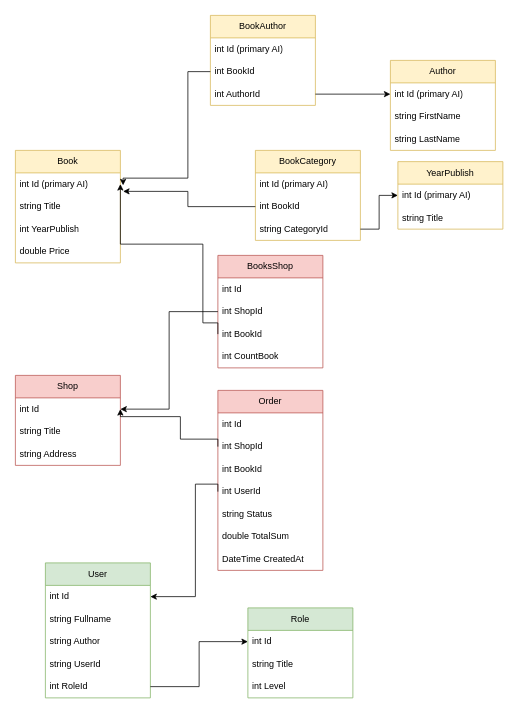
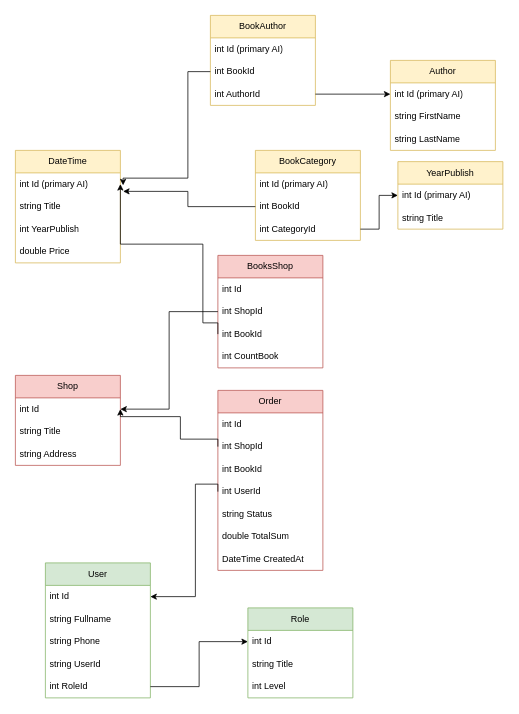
  <mxCell id="0" />
  <mxCell id="1" parent="0" />
- <mxCell id="2" value="Book" style="swimlane;fontStyle=0;childLayout=stackLayout;horizontal=1;startSize=30;horizontalStack=0;resizeParent=1;resizeParentMax=0;resizeLast=0;collapsible=1;marginBottom=0;whiteSpace=wrap;html=1;fillColor=#fff2cc;strokeColor=#d6b656;" parent="1" vertex="1"><mxGeometry x="20" y="200" width="140" height="150" as="geometry" /></mxCell>
+ <mxCell id="2" value="DateTime" style="swimlane;fontStyle=0;childLayout=stackLayout;horizontal=1;startSize=30;horizontalStack=0;resizeParent=1;resizeParentMax=0;resizeLast=0;collapsible=1;marginBottom=0;whiteSpace=wrap;html=1;fillColor=#fff2cc;strokeColor=#d6b656;" parent="1" vertex="1"><mxGeometry x="20" y="200" width="140" height="150" as="geometry" /></mxCell>
  <mxCell id="3" value="int Id (primary AI)" style="text;strokeColor=none;fillColor=none;align=left;verticalAlign=middle;spacingLeft=4;spacingRight=4;overflow=hidden;points=[[0,0.5],[1,0.5]];portConstraint=eastwest;rotatable=0;whiteSpace=wrap;html=1;" parent="2" vertex="1"><mxGeometry y="30" width="140" height="30" as="geometry" /></mxCell>
  <mxCell id="4" value="string Title" style="text;strokeColor=none;fillColor=none;align=left;verticalAlign=middle;spacingLeft=4;spacingRight=4;overflow=hidden;points=[[0,0.5],[1,0.5]];portConstraint=eastwest;rotatable=0;whiteSpace=wrap;html=1;" parent="2" vertex="1"><mxGeometry y="60" width="140" height="30" as="geometry" /></mxCell>
  <mxCell id="5" value="int YearPublish" style="text;strokeColor=none;fillColor=none;align=left;verticalAlign=middle;spacingLeft=4;spacingRight=4;overflow=hidden;points=[[0,0.5],[1,0.5]];portConstraint=eastwest;rotatable=0;whiteSpace=wrap;html=1;" parent="2" vertex="1"><mxGeometry y="90" width="140" height="30" as="geometry" /></mxCell>
  <mxCell id="6" value="double Price" style="text;strokeColor=none;fillColor=none;align=left;verticalAlign=middle;spacingLeft=4;spacingRight=4;overflow=hidden;points=[[0,0.5],[1,0.5]];portConstraint=eastwest;rotatable=0;whiteSpace=wrap;html=1;" vertex="1" parent="2"><mxGeometry y="120" width="140" height="30" as="geometry" /></mxCell>
  <mxCell id="7" value="Author" style="swimlane;fontStyle=0;childLayout=stackLayout;horizontal=1;startSize=30;horizontalStack=0;resizeParent=1;resizeParentMax=0;resizeLast=0;collapsible=1;marginBottom=0;whiteSpace=wrap;html=1;fillColor=#fff2cc;strokeColor=#d6b656;" parent="1" vertex="1"><mxGeometry x="520" y="80" width="140" height="120" as="geometry" /></mxCell>
  <mxCell id="8" value="int Id (primary AI)" style="text;strokeColor=none;fillColor=none;align=left;verticalAlign=middle;spacingLeft=4;spacingRight=4;overflow=hidden;points=[[0,0.5],[1,0.5]];portConstraint=eastwest;rotatable=0;whiteSpace=wrap;html=1;" parent="7" vertex="1"><mxGeometry y="30" width="140" height="30" as="geometry" /></mxCell>
  <mxCell id="9" value="string FirstName" style="text;strokeColor=none;fillColor=none;align=left;verticalAlign=middle;spacingLeft=4;spacingRight=4;overflow=hidden;points=[[0,0.5],[1,0.5]];portConstraint=eastwest;rotatable=0;whiteSpace=wrap;html=1;" parent="7" vertex="1"><mxGeometry y="60" width="140" height="30" as="geometry" /></mxCell>
  <mxCell id="10" value="string LastName" style="text;strokeColor=none;fillColor=none;align=left;verticalAlign=middle;spacingLeft=4;spacingRight=4;overflow=hidden;points=[[0,0.5],[1,0.5]];portConstraint=eastwest;rotatable=0;whiteSpace=wrap;html=1;" parent="7" vertex="1"><mxGeometry y="90" width="140" height="30" as="geometry" /></mxCell>
  <mxCell id="11" value="BookAuthor" style="swimlane;fontStyle=0;childLayout=stackLayout;horizontal=1;startSize=30;horizontalStack=0;resizeParent=1;resizeParentMax=0;resizeLast=0;collapsible=1;marginBottom=0;whiteSpace=wrap;html=1;fillColor=#fff2cc;strokeColor=#d6b656;" parent="1" vertex="1"><mxGeometry x="280" y="20" width="140" height="120" as="geometry" /></mxCell>
  <mxCell id="12" value="int Id (primary AI)" style="text;strokeColor=none;fillColor=none;align=left;verticalAlign=middle;spacingLeft=4;spacingRight=4;overflow=hidden;points=[[0,0.5],[1,0.5]];portConstraint=eastwest;rotatable=0;whiteSpace=wrap;html=1;" parent="11" vertex="1"><mxGeometry y="30" width="140" height="30" as="geometry" /></mxCell>
  <mxCell id="13" value="int BookId" style="text;strokeColor=none;fillColor=none;align=left;verticalAlign=middle;spacingLeft=4;spacingRight=4;overflow=hidden;points=[[0,0.5],[1,0.5]];portConstraint=eastwest;rotatable=0;whiteSpace=wrap;html=1;" parent="11" vertex="1"><mxGeometry y="60" width="140" height="30" as="geometry" /></mxCell>
  <mxCell id="14" value="int AuthorId" style="text;strokeColor=none;fillColor=none;align=left;verticalAlign=middle;spacingLeft=4;spacingRight=4;overflow=hidden;points=[[0,0.5],[1,0.5]];portConstraint=eastwest;rotatable=0;whiteSpace=wrap;html=1;" parent="11" vertex="1"><mxGeometry y="90" width="140" height="30" as="geometry" /></mxCell>
  <mxCell id="15" style="edgeStyle=orthogonalEdgeStyle;rounded=0;orthogonalLoop=1;jettySize=auto;html=1;exitX=0;exitY=0.5;exitDx=0;exitDy=0;entryX=1.026;entryY=0.552;entryDx=0;entryDy=0;entryPerimeter=0;" parent="1" source="13" target="3" edge="1"><mxGeometry relative="1" as="geometry"><Array as="points"><mxPoint x="250" y="95" /><mxPoint x="250" y="237" /><mxPoint x="164" y="237" /></Array></mxGeometry></mxCell>
  <mxCell id="16" style="edgeStyle=orthogonalEdgeStyle;rounded=0;orthogonalLoop=1;jettySize=auto;html=1;exitX=1;exitY=0.5;exitDx=0;exitDy=0;entryX=0;entryY=0.5;entryDx=0;entryDy=0;" parent="1" source="14" target="8" edge="1"><mxGeometry relative="1" as="geometry" /></mxCell>
  <mxCell id="17" value="YearPublish" style="swimlane;fontStyle=0;childLayout=stackLayout;horizontal=1;startSize=30;horizontalStack=0;resizeParent=1;resizeParentMax=0;resizeLast=0;collapsible=1;marginBottom=0;whiteSpace=wrap;html=1;fillColor=#fff2cc;strokeColor=#d6b656;" parent="1" vertex="1"><mxGeometry x="530" y="215" width="140" height="90" as="geometry" /></mxCell>
  <mxCell id="18" value="int Id (primary AI)" style="text;strokeColor=none;fillColor=none;align=left;verticalAlign=middle;spacingLeft=4;spacingRight=4;overflow=hidden;points=[[0,0.5],[1,0.5]];portConstraint=eastwest;rotatable=0;whiteSpace=wrap;html=1;" parent="17" vertex="1"><mxGeometry y="30" width="140" height="30" as="geometry" /></mxCell>
  <mxCell id="19" value="string Title" style="text;strokeColor=none;fillColor=none;align=left;verticalAlign=middle;spacingLeft=4;spacingRight=4;overflow=hidden;points=[[0,0.5],[1,0.5]];portConstraint=eastwest;rotatable=0;whiteSpace=wrap;html=1;" parent="17" vertex="1"><mxGeometry y="60" width="140" height="30" as="geometry" /></mxCell>
  <mxCell id="20" value="BookCategory" style="swimlane;fontStyle=0;childLayout=stackLayout;horizontal=1;startSize=30;horizontalStack=0;resizeParent=1;resizeParentMax=0;resizeLast=0;collapsible=1;marginBottom=0;whiteSpace=wrap;html=1;fillColor=#fff2cc;strokeColor=#d6b656;" parent="1" vertex="1"><mxGeometry x="340" y="200" width="140" height="120" as="geometry" /></mxCell>
  <mxCell id="21" value="int Id (primary AI)" style="text;strokeColor=none;fillColor=none;align=left;verticalAlign=middle;spacingLeft=4;spacingRight=4;overflow=hidden;points=[[0,0.5],[1,0.5]];portConstraint=eastwest;rotatable=0;whiteSpace=wrap;html=1;" parent="20" vertex="1"><mxGeometry y="30" width="140" height="30" as="geometry" /></mxCell>
  <mxCell id="22" value="int BookId" style="text;strokeColor=none;fillColor=none;align=left;verticalAlign=middle;spacingLeft=4;spacingRight=4;overflow=hidden;points=[[0,0.5],[1,0.5]];portConstraint=eastwest;rotatable=0;whiteSpace=wrap;html=1;" parent="20" vertex="1"><mxGeometry y="60" width="140" height="30" as="geometry" /></mxCell>
- <mxCell id="23" value="string CategoryId" style="text;strokeColor=none;fillColor=none;align=left;verticalAlign=middle;spacingLeft=4;spacingRight=4;overflow=hidden;points=[[0,0.5],[1,0.5]];portConstraint=eastwest;rotatable=0;whiteSpace=wrap;html=1;" parent="20" vertex="1"><mxGeometry y="90" width="140" height="30" as="geometry" /></mxCell>
+ <mxCell id="23" value="int CategoryId" style="text;strokeColor=none;fillColor=none;align=left;verticalAlign=middle;spacingLeft=4;spacingRight=4;overflow=hidden;points=[[0,0.5],[1,0.5]];portConstraint=eastwest;rotatable=0;whiteSpace=wrap;html=1;" parent="20" vertex="1"><mxGeometry y="90" width="140" height="30" as="geometry" /></mxCell>
  <mxCell id="24" style="edgeStyle=orthogonalEdgeStyle;rounded=0;orthogonalLoop=1;jettySize=auto;html=1;exitX=0;exitY=0.5;exitDx=0;exitDy=0;entryX=1.026;entryY=0.822;entryDx=0;entryDy=0;entryPerimeter=0;" parent="1" source="22" target="3" edge="1"><mxGeometry relative="1" as="geometry" /></mxCell>
  <mxCell id="25" style="edgeStyle=orthogonalEdgeStyle;rounded=0;orthogonalLoop=1;jettySize=auto;html=1;exitX=1;exitY=0.5;exitDx=0;exitDy=0;entryX=0;entryY=0.5;entryDx=0;entryDy=0;" parent="1" source="23" target="18" edge="1"><mxGeometry relative="1" as="geometry" /></mxCell>
  <mxCell id="26" value="Shop" style="swimlane;fontStyle=0;childLayout=stackLayout;horizontal=1;startSize=30;horizontalStack=0;resizeParent=1;resizeParentMax=0;resizeLast=0;collapsible=1;marginBottom=0;whiteSpace=wrap;html=1;fillColor=#f8cecc;strokeColor=#b85450;" parent="1" vertex="1"><mxGeometry x="20" y="500" width="140" height="120" as="geometry" /></mxCell>
  <mxCell id="27" value="int Id" style="text;strokeColor=none;fillColor=none;align=left;verticalAlign=middle;spacingLeft=4;spacingRight=4;overflow=hidden;points=[[0,0.5],[1,0.5]];portConstraint=eastwest;rotatable=0;whiteSpace=wrap;html=1;" parent="26" vertex="1"><mxGeometry y="30" width="140" height="30" as="geometry" /></mxCell>
  <mxCell id="28" value="string Title" style="text;strokeColor=none;fillColor=none;align=left;verticalAlign=middle;spacingLeft=4;spacingRight=4;overflow=hidden;points=[[0,0.5],[1,0.5]];portConstraint=eastwest;rotatable=0;whiteSpace=wrap;html=1;" parent="26" vertex="1"><mxGeometry y="60" width="140" height="30" as="geometry" /></mxCell>
  <mxCell id="29" value="string Address" style="text;strokeColor=none;fillColor=none;align=left;verticalAlign=middle;spacingLeft=4;spacingRight=4;overflow=hidden;points=[[0,0.5],[1,0.5]];portConstraint=eastwest;rotatable=0;whiteSpace=wrap;html=1;" parent="26" vertex="1"><mxGeometry y="90" width="140" height="30" as="geometry" /></mxCell>
  <mxCell id="30" value="BooksShop" style="swimlane;fontStyle=0;childLayout=stackLayout;horizontal=1;startSize=30;horizontalStack=0;resizeParent=1;resizeParentMax=0;resizeLast=0;collapsible=1;marginBottom=0;whiteSpace=wrap;html=1;fillColor=#f8cecc;strokeColor=#b85450;" vertex="1" parent="1"><mxGeometry x="290" y="340" width="140" height="150" as="geometry" /></mxCell>
  <mxCell id="31" value="int Id" style="text;strokeColor=none;fillColor=none;align=left;verticalAlign=middle;spacingLeft=4;spacingRight=4;overflow=hidden;points=[[0,0.5],[1,0.5]];portConstraint=eastwest;rotatable=0;whiteSpace=wrap;html=1;" vertex="1" parent="30"><mxGeometry y="30" width="140" height="30" as="geometry" /></mxCell>
  <mxCell id="32" value="int ShopId" style="text;strokeColor=none;fillColor=none;align=left;verticalAlign=middle;spacingLeft=4;spacingRight=4;overflow=hidden;points=[[0,0.5],[1,0.5]];portConstraint=eastwest;rotatable=0;whiteSpace=wrap;html=1;" vertex="1" parent="30"><mxGeometry y="60" width="140" height="30" as="geometry" /></mxCell>
  <mxCell id="33" value="int BookId" style="text;strokeColor=none;fillColor=none;align=left;verticalAlign=middle;spacingLeft=4;spacingRight=4;overflow=hidden;points=[[0,0.5],[1,0.5]];portConstraint=eastwest;rotatable=0;whiteSpace=wrap;html=1;" vertex="1" parent="30"><mxGeometry y="90" width="140" height="30" as="geometry" /></mxCell>
  <mxCell id="34" value="int CountBook" style="text;strokeColor=none;fillColor=none;align=left;verticalAlign=middle;spacingLeft=4;spacingRight=4;overflow=hidden;points=[[0,0.5],[1,0.5]];portConstraint=eastwest;rotatable=0;whiteSpace=wrap;html=1;" vertex="1" parent="30"><mxGeometry y="120" width="140" height="30" as="geometry" /></mxCell>
  <mxCell id="35" style="edgeStyle=orthogonalEdgeStyle;rounded=0;orthogonalLoop=1;jettySize=auto;html=1;exitX=0;exitY=0.5;exitDx=0;exitDy=0;entryX=1;entryY=0.5;entryDx=0;entryDy=0;" edge="1" parent="1" source="32" target="27"><mxGeometry relative="1" as="geometry" /></mxCell>
  <mxCell id="36" style="edgeStyle=orthogonalEdgeStyle;rounded=0;orthogonalLoop=1;jettySize=auto;html=1;exitX=0;exitY=0.5;exitDx=0;exitDy=0;entryX=1;entryY=0.5;entryDx=0;entryDy=0;" edge="1" parent="1" source="33" target="3"><mxGeometry relative="1" as="geometry"><Array as="points"><mxPoint x="290" y="430" /><mxPoint x="270" y="430" /><mxPoint x="270" y="325" /><mxPoint x="160" y="325" /></Array></mxGeometry></mxCell>
  <mxCell id="37" value="User" style="swimlane;fontStyle=0;childLayout=stackLayout;horizontal=1;startSize=30;horizontalStack=0;resizeParent=1;resizeParentMax=0;resizeLast=0;collapsible=1;marginBottom=0;whiteSpace=wrap;html=1;fillColor=#d5e8d4;strokeColor=#82b366;" vertex="1" parent="1"><mxGeometry x="60" y="750" width="140" height="180" as="geometry" /></mxCell>
  <mxCell id="38" value="int Id" style="text;strokeColor=none;fillColor=none;align=left;verticalAlign=middle;spacingLeft=4;spacingRight=4;overflow=hidden;points=[[0,0.5],[1,0.5]];portConstraint=eastwest;rotatable=0;whiteSpace=wrap;html=1;" vertex="1" parent="37"><mxGeometry y="30" width="140" height="30" as="geometry" /></mxCell>
  <mxCell id="39" value="string Fullname" style="text;strokeColor=none;fillColor=none;align=left;verticalAlign=middle;spacingLeft=4;spacingRight=4;overflow=hidden;points=[[0,0.5],[1,0.5]];portConstraint=eastwest;rotatable=0;whiteSpace=wrap;html=1;" vertex="1" parent="37"><mxGeometry y="60" width="140" height="30" as="geometry" /></mxCell>
- <mxCell id="40" value="string Author" style="text;strokeColor=none;fillColor=none;align=left;verticalAlign=middle;spacingLeft=4;spacingRight=4;overflow=hidden;points=[[0,0.5],[1,0.5]];portConstraint=eastwest;rotatable=0;whiteSpace=wrap;html=1;" vertex="1" parent="37"><mxGeometry y="90" width="140" height="30" as="geometry" /></mxCell>
+ <mxCell id="40" value="string Phone" style="text;strokeColor=none;fillColor=none;align=left;verticalAlign=middle;spacingLeft=4;spacingRight=4;overflow=hidden;points=[[0,0.5],[1,0.5]];portConstraint=eastwest;rotatable=0;whiteSpace=wrap;html=1;" vertex="1" parent="37"><mxGeometry y="90" width="140" height="30" as="geometry" /></mxCell>
  <mxCell id="41" value="string UserId" style="text;strokeColor=none;fillColor=none;align=left;verticalAlign=middle;spacingLeft=4;spacingRight=4;overflow=hidden;points=[[0,0.5],[1,0.5]];portConstraint=eastwest;rotatable=0;whiteSpace=wrap;html=1;" vertex="1" parent="37"><mxGeometry y="120" width="140" height="30" as="geometry" /></mxCell>
  <mxCell id="42" value="int RoleId" style="text;strokeColor=none;fillColor=none;align=left;verticalAlign=middle;spacingLeft=4;spacingRight=4;overflow=hidden;points=[[0,0.5],[1,0.5]];portConstraint=eastwest;rotatable=0;whiteSpace=wrap;html=1;" vertex="1" parent="37"><mxGeometry y="150" width="140" height="30" as="geometry" /></mxCell>
  <mxCell id="43" value="Role" style="swimlane;fontStyle=0;childLayout=stackLayout;horizontal=1;startSize=30;horizontalStack=0;resizeParent=1;resizeParentMax=0;resizeLast=0;collapsible=1;marginBottom=0;whiteSpace=wrap;html=1;fillColor=#d5e8d4;strokeColor=#82b366;" vertex="1" parent="1"><mxGeometry x="330" y="810" width="140" height="120" as="geometry" /></mxCell>
  <mxCell id="44" value="int Id" style="text;strokeColor=none;fillColor=none;align=left;verticalAlign=middle;spacingLeft=4;spacingRight=4;overflow=hidden;points=[[0,0.5],[1,0.5]];portConstraint=eastwest;rotatable=0;whiteSpace=wrap;html=1;" vertex="1" parent="43"><mxGeometry y="30" width="140" height="30" as="geometry" /></mxCell>
  <mxCell id="45" value="string Title" style="text;strokeColor=none;fillColor=none;align=left;verticalAlign=middle;spacingLeft=4;spacingRight=4;overflow=hidden;points=[[0,0.5],[1,0.5]];portConstraint=eastwest;rotatable=0;whiteSpace=wrap;html=1;" vertex="1" parent="43"><mxGeometry y="60" width="140" height="30" as="geometry" /></mxCell>
  <mxCell id="46" value="int Level" style="text;strokeColor=none;fillColor=none;align=left;verticalAlign=middle;spacingLeft=4;spacingRight=4;overflow=hidden;points=[[0,0.5],[1,0.5]];portConstraint=eastwest;rotatable=0;whiteSpace=wrap;html=1;" vertex="1" parent="43"><mxGeometry y="90" width="140" height="30" as="geometry" /></mxCell>
  <mxCell id="47" style="edgeStyle=orthogonalEdgeStyle;rounded=0;orthogonalLoop=1;jettySize=auto;html=1;exitX=1;exitY=0.5;exitDx=0;exitDy=0;entryX=0;entryY=0.5;entryDx=0;entryDy=0;" edge="1" parent="1" source="42" target="44"><mxGeometry relative="1" as="geometry" /></mxCell>
  <mxCell id="48" value="Order" style="swimlane;fontStyle=0;childLayout=stackLayout;horizontal=1;startSize=30;horizontalStack=0;resizeParent=1;resizeParentMax=0;resizeLast=0;collapsible=1;marginBottom=0;whiteSpace=wrap;html=1;fillColor=#f8cecc;strokeColor=#b85450;" vertex="1" parent="1"><mxGeometry x="290" y="520" width="140" height="240" as="geometry" /></mxCell>
  <mxCell id="49" value="int Id" style="text;strokeColor=none;fillColor=none;align=left;verticalAlign=middle;spacingLeft=4;spacingRight=4;overflow=hidden;points=[[0,0.5],[1,0.5]];portConstraint=eastwest;rotatable=0;whiteSpace=wrap;html=1;" vertex="1" parent="48"><mxGeometry y="30" width="140" height="30" as="geometry" /></mxCell>
  <mxCell id="50" value="int ShopId" style="text;strokeColor=none;fillColor=none;align=left;verticalAlign=middle;spacingLeft=4;spacingRight=4;overflow=hidden;points=[[0,0.5],[1,0.5]];portConstraint=eastwest;rotatable=0;whiteSpace=wrap;html=1;" vertex="1" parent="48"><mxGeometry y="60" width="140" height="30" as="geometry" /></mxCell>
  <mxCell id="51" value="int BookId" style="text;strokeColor=none;fillColor=none;align=left;verticalAlign=middle;spacingLeft=4;spacingRight=4;overflow=hidden;points=[[0,0.5],[1,0.5]];portConstraint=eastwest;rotatable=0;whiteSpace=wrap;html=1;" vertex="1" parent="48"><mxGeometry y="90" width="140" height="30" as="geometry" /></mxCell>
  <mxCell id="52" value="int UserId" style="text;strokeColor=none;fillColor=none;align=left;verticalAlign=middle;spacingLeft=4;spacingRight=4;overflow=hidden;points=[[0,0.5],[1,0.5]];portConstraint=eastwest;rotatable=0;whiteSpace=wrap;html=1;" vertex="1" parent="48"><mxGeometry y="120" width="140" height="30" as="geometry" /></mxCell>
  <mxCell id="53" value="string Status" style="text;strokeColor=none;fillColor=none;align=left;verticalAlign=middle;spacingLeft=4;spacingRight=4;overflow=hidden;points=[[0,0.5],[1,0.5]];portConstraint=eastwest;rotatable=0;whiteSpace=wrap;html=1;" vertex="1" parent="48"><mxGeometry y="150" width="140" height="30" as="geometry" /></mxCell>
  <mxCell id="54" value="double TotalSum" style="text;strokeColor=none;fillColor=none;align=left;verticalAlign=middle;spacingLeft=4;spacingRight=4;overflow=hidden;points=[[0,0.5],[1,0.5]];portConstraint=eastwest;rotatable=0;whiteSpace=wrap;html=1;" vertex="1" parent="48"><mxGeometry y="180" width="140" height="30" as="geometry" /></mxCell>
  <mxCell id="55" value="DateTime CreatedAt" style="text;strokeColor=none;fillColor=none;align=left;verticalAlign=middle;spacingLeft=4;spacingRight=4;overflow=hidden;points=[[0,0.5],[1,0.5]];portConstraint=eastwest;rotatable=0;whiteSpace=wrap;html=1;" vertex="1" parent="48"><mxGeometry y="210" width="140" height="30" as="geometry" /></mxCell>
  <mxCell id="56" style="edgeStyle=orthogonalEdgeStyle;rounded=0;orthogonalLoop=1;jettySize=auto;html=1;exitX=0;exitY=0.5;exitDx=0;exitDy=0;entryX=1;entryY=0.5;entryDx=0;entryDy=0;" edge="1" parent="1" source="52" target="38"><mxGeometry relative="1" as="geometry"><Array as="points"><mxPoint x="290" y="645" /><mxPoint x="260" y="645" /><mxPoint x="260" y="795" /></Array></mxGeometry></mxCell>
  <mxCell id="57" style="edgeStyle=orthogonalEdgeStyle;rounded=0;orthogonalLoop=1;jettySize=auto;html=1;exitX=0;exitY=0.5;exitDx=0;exitDy=0;entryX=1;entryY=0.5;entryDx=0;entryDy=0;" edge="1" parent="1" source="50" target="27"><mxGeometry relative="1" as="geometry"><Array as="points"><mxPoint x="290" y="585" /><mxPoint x="240" y="585" /><mxPoint x="240" y="555" /><mxPoint x="160" y="555" /></Array></mxGeometry></mxCell>
